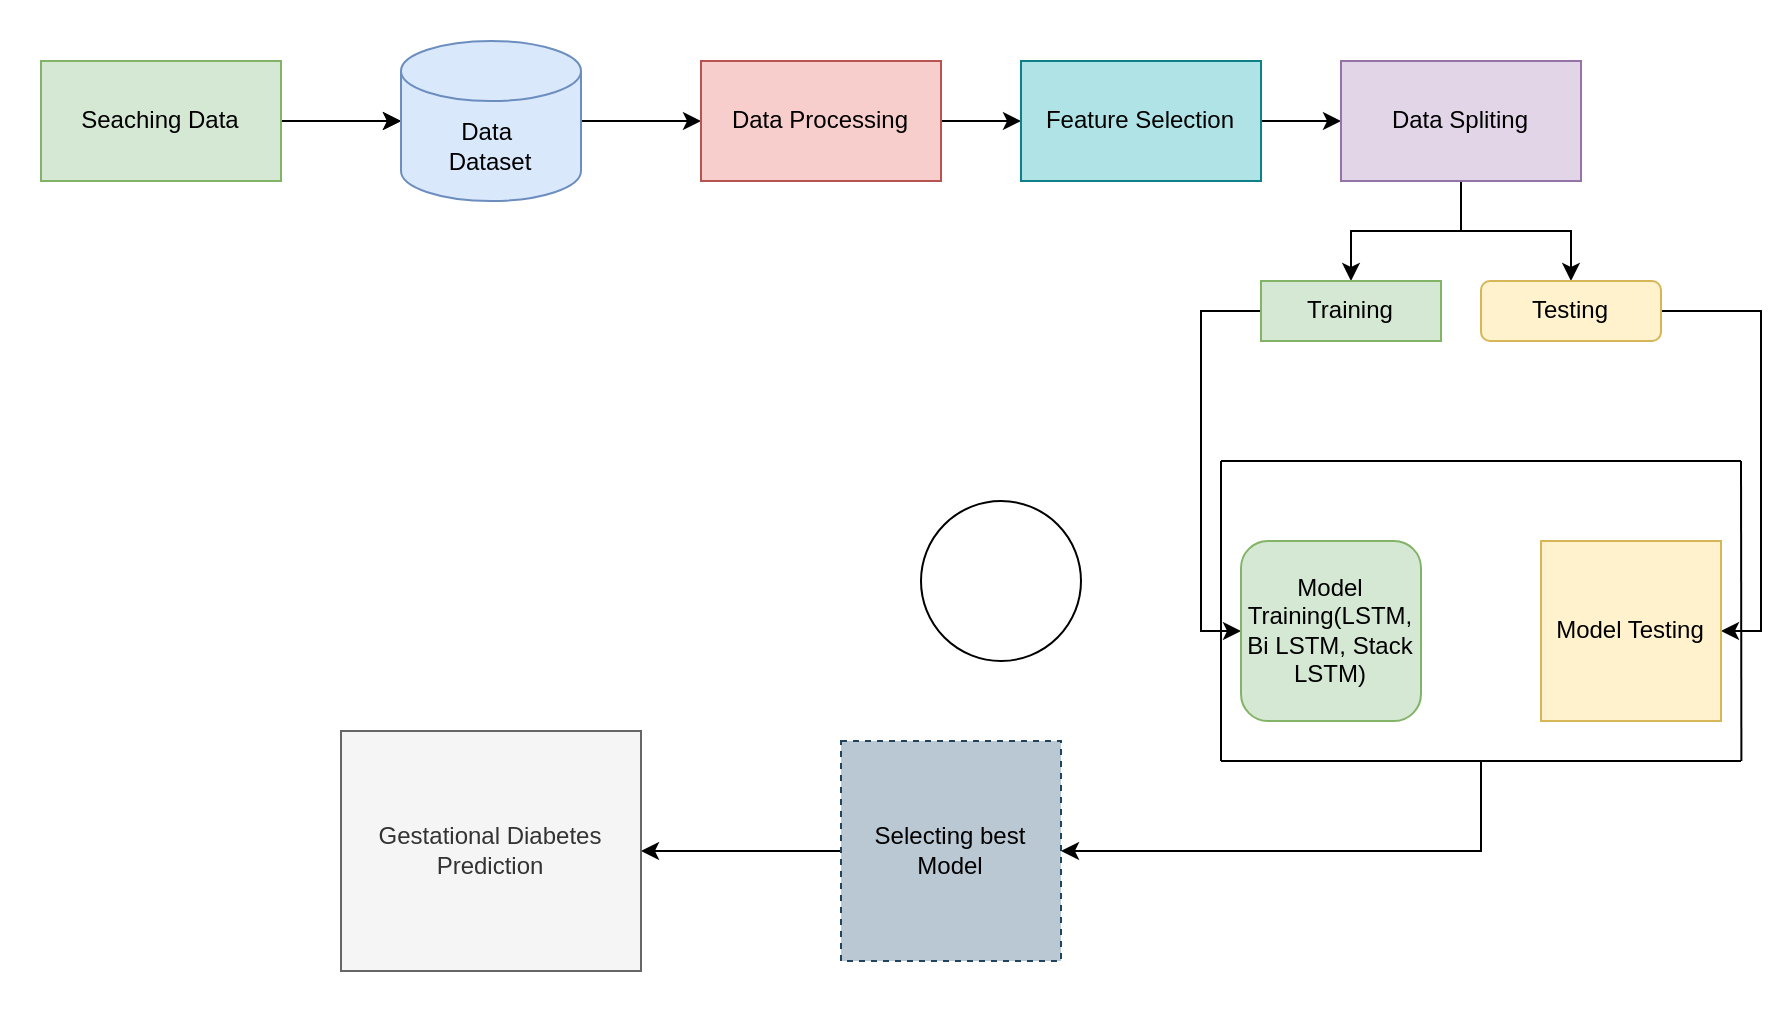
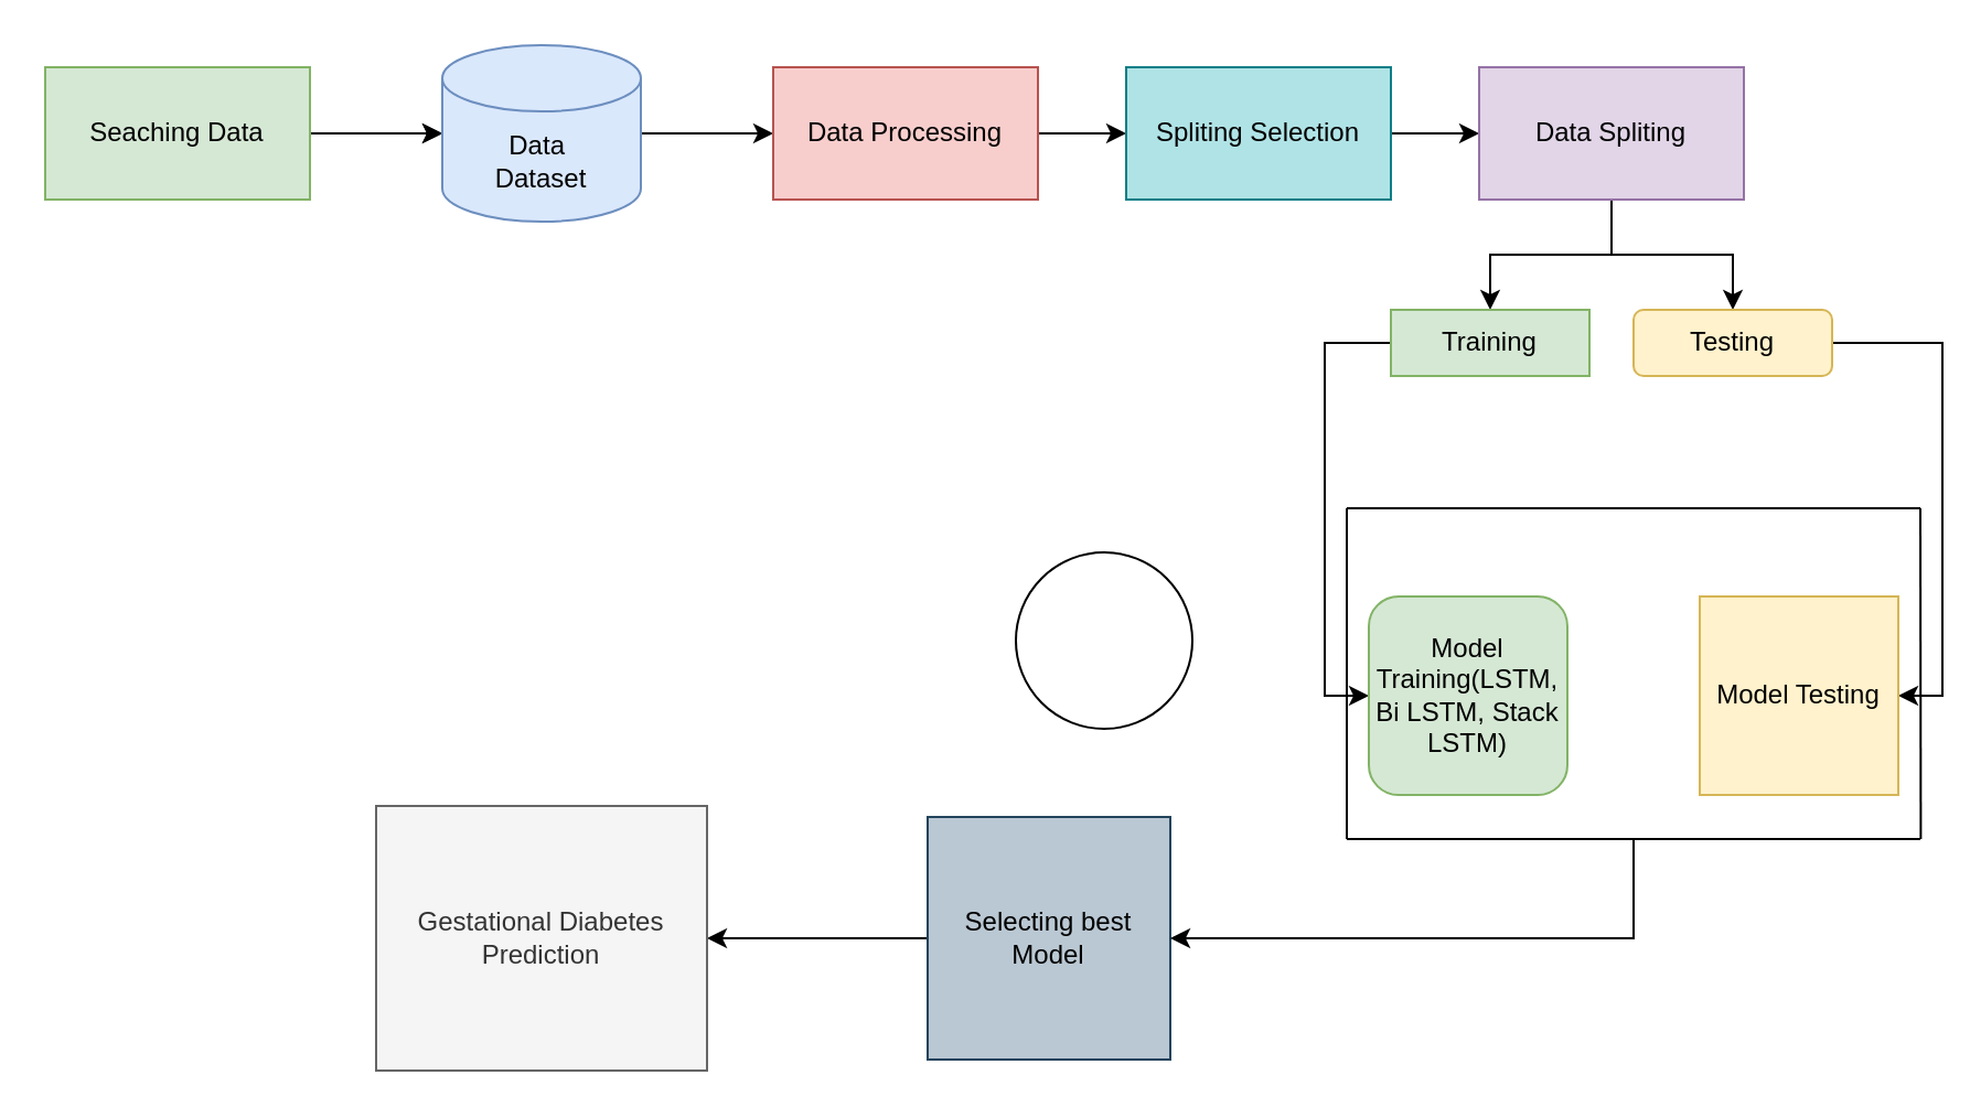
  <mxCell id="0" />
  <mxCell id="1" parent="0" />
  <mxCell id="2" value="" style="edgeStyle=orthogonalEdgeStyle;rounded=0;orthogonalLoop=1;jettySize=auto;html=1;" edge="1" parent="1" source="4" target="6"><mxGeometry relative="1" as="geometry" /></mxCell>
  <mxCell id="3" value="" style="edgeStyle=orthogonalEdgeStyle;rounded=0;orthogonalLoop=1;jettySize=auto;html=1;" edge="1" parent="1" source="4" target="6"><mxGeometry relative="1" as="geometry" /></mxCell>
  <mxCell id="4" value="Seaching Data" style="rounded=0;whiteSpace=wrap;html=1;fillColor=#d5e8d4;strokeColor=#82b366;" vertex="1" parent="1"><mxGeometry x="20" y="30" width="120" height="60" as="geometry" /></mxCell>
  <mxCell id="5" value="" style="edgeStyle=orthogonalEdgeStyle;rounded=0;orthogonalLoop=1;jettySize=auto;html=1;" edge="1" parent="1" source="6" target="8"><mxGeometry relative="1" as="geometry" /></mxCell>
  <mxCell id="6" value="Data&amp;nbsp;&lt;div&gt;Dataset&lt;/div&gt;" style="shape=cylinder3;whiteSpace=wrap;html=1;boundedLbl=1;backgroundOutline=1;size=15;fillColor=#dae8fc;strokeColor=#6c8ebf;" vertex="1" parent="1"><mxGeometry x="200" y="20" width="90" height="80" as="geometry" /></mxCell>
  <mxCell id="7" value="" style="edgeStyle=orthogonalEdgeStyle;rounded=0;orthogonalLoop=1;jettySize=auto;html=1;" edge="1" parent="1" source="8" target="10"><mxGeometry relative="1" as="geometry" /></mxCell>
  <mxCell id="8" value="Data Processing" style="rounded=0;whiteSpace=wrap;html=1;fillColor=#f8cecc;strokeColor=#b85450;" vertex="1" parent="1"><mxGeometry x="350" y="30" width="120" height="60" as="geometry" /></mxCell>
  <mxCell id="9" value="" style="edgeStyle=orthogonalEdgeStyle;rounded=0;orthogonalLoop=1;jettySize=auto;html=1;" edge="1" parent="1" source="10" target="13"><mxGeometry relative="1" as="geometry" /></mxCell>
- <mxCell id="10" value="Feature Selection" style="rounded=0;whiteSpace=wrap;html=1;fillColor=#b0e3e6;strokeColor=#0e8088;" vertex="1" parent="1"><mxGeometry x="510" y="30" width="120" height="60" as="geometry" /></mxCell>
+ <mxCell id="10" value="Spliting Selection" style="rounded=0;whiteSpace=wrap;html=1;fillColor=#b0e3e6;strokeColor=#0e8088;" vertex="1" parent="1"><mxGeometry x="510" y="30" width="120" height="60" as="geometry" /></mxCell>
  <mxCell id="11" style="edgeStyle=orthogonalEdgeStyle;rounded=0;orthogonalLoop=1;jettySize=auto;html=1;entryX=0.5;entryY=0;entryDx=0;entryDy=0;" edge="1" parent="1" source="13" target="17"><mxGeometry relative="1" as="geometry" /></mxCell>
  <mxCell id="12" style="edgeStyle=orthogonalEdgeStyle;rounded=0;orthogonalLoop=1;jettySize=auto;html=1;entryX=0.5;entryY=0;entryDx=0;entryDy=0;" edge="1" parent="1" source="13" target="15"><mxGeometry relative="1" as="geometry" /></mxCell>
  <mxCell id="13" value="Data Spliting" style="rounded=0;whiteSpace=wrap;html=1;fillColor=#e1d5e7;strokeColor=#9673a6;" vertex="1" parent="1"><mxGeometry x="670" y="30" width="120" height="60" as="geometry" /></mxCell>
  <mxCell id="14" style="edgeStyle=orthogonalEdgeStyle;rounded=0;orthogonalLoop=1;jettySize=auto;html=1;entryX=0;entryY=0.5;entryDx=0;entryDy=0;exitX=0;exitY=0.5;exitDx=0;exitDy=0;" edge="1" parent="1" source="15" target="21"><mxGeometry relative="1" as="geometry" /></mxCell>
  <mxCell id="15" value="Training" style="whiteSpace=wrap;html=1;fillColor=#d5e8d4;strokeColor=#82b366;rounded=0;" vertex="1" parent="1"><mxGeometry x="630" y="140" width="90" height="30" as="geometry" /></mxCell>
  <mxCell id="16" style="edgeStyle=orthogonalEdgeStyle;rounded=0;orthogonalLoop=1;jettySize=auto;html=1;entryX=1;entryY=0.5;entryDx=0;entryDy=0;exitX=1;exitY=0.5;exitDx=0;exitDy=0;" edge="1" parent="1" source="17" target="22"><mxGeometry relative="1" as="geometry" /></mxCell>
  <mxCell id="17" value="Testing" style="rounded=1;whiteSpace=wrap;html=1;fillColor=#fff2cc;strokeColor=#d6b656;" vertex="1" parent="1"><mxGeometry x="740" y="140" width="90" height="30" as="geometry" /></mxCell>
  <mxCell id="18" style="edgeStyle=orthogonalEdgeStyle;rounded=0;orthogonalLoop=1;jettySize=auto;html=1;" edge="1" parent="1" source="19"><mxGeometry relative="1" as="geometry"><mxPoint x="320" y="425" as="targetPoint" /></mxGeometry></mxCell>
- <mxCell id="19" value="Selecting best Model" style="whiteSpace=wrap;html=1;aspect=fixed;fillColor=#bac8d3;strokeColor=#23445d;dashed=1;" vertex="1" parent="1"><mxGeometry x="420" y="370" width="110" height="110" as="geometry" /></mxCell>
+ <mxCell id="19" value="Selecting best Model" style="whiteSpace=wrap;html=1;aspect=fixed;fillColor=#bac8d3;strokeColor=#23445d;" vertex="1" parent="1"><mxGeometry x="420" y="370" width="110" height="110" as="geometry" /></mxCell>
  <mxCell id="20" value="Gestational Diabetes Prediction" style="rounded=0;whiteSpace=wrap;html=1;fillColor=#f5f5f5;fontColor=#333333;strokeColor=#666666;" vertex="1" parent="1"><mxGeometry x="170" y="365" width="150" height="120" as="geometry" /></mxCell>
  <mxCell id="21" value="Model Training(LSTM, Bi LSTM, Stack LSTM)" style="whiteSpace=wrap;html=1;aspect=fixed;fillColor=#d5e8d4;strokeColor=#82b366;rounded=1;" vertex="1" parent="1"><mxGeometry x="620" y="270" width="90" height="90" as="geometry" /></mxCell>
  <mxCell id="22" value="Model Testing" style="whiteSpace=wrap;html=1;aspect=fixed;fillColor=#fff2cc;strokeColor=#d6b656;" vertex="1" parent="1"><mxGeometry x="770" y="270" width="90" height="90" as="geometry" /></mxCell>
  <mxCell id="23" value="" style="endArrow=none;html=1;rounded=0;" edge="1" parent="1"><mxGeometry width="50" height="50" relative="1" as="geometry"><mxPoint x="870" y="230" as="sourcePoint" /><mxPoint x="610" y="230" as="targetPoint" /></mxGeometry></mxCell>
  <mxCell id="24" value="" style="endArrow=none;html=1;rounded=0;" edge="1" parent="1"><mxGeometry width="50" height="50" relative="1" as="geometry"><mxPoint x="610" y="380" as="sourcePoint" /><mxPoint x="610" y="230" as="targetPoint" /></mxGeometry></mxCell>
  <mxCell id="25" value="" style="endArrow=none;html=1;rounded=0;" edge="1" parent="1"><mxGeometry width="50" height="50" relative="1" as="geometry"><mxPoint x="870.2" y="380" as="sourcePoint" /><mxPoint x="870" y="230" as="targetPoint" /></mxGeometry></mxCell>
  <mxCell id="26" value="" style="endArrow=none;html=1;rounded=0;flowAnimation=0;" edge="1" parent="1"><mxGeometry width="50" height="50" relative="1" as="geometry"><mxPoint x="610" y="380" as="sourcePoint" /><mxPoint x="870" y="380" as="targetPoint" /><Array as="points"><mxPoint x="740" y="380" /></Array></mxGeometry></mxCell>
  <mxCell id="27" value="" style="endArrow=classic;html=1;rounded=0;entryX=1;entryY=0.5;entryDx=0;entryDy=0;" edge="1" parent="1" target="19"><mxGeometry width="50" height="50" relative="1" as="geometry"><mxPoint x="740" y="380" as="sourcePoint" /><mxPoint x="520" y="270" as="targetPoint" /><Array as="points"><mxPoint x="740" y="425" /></Array></mxGeometry></mxCell>
  <mxCell id="28" value="" style="ellipse;whiteSpace=wrap;html=1;" vertex="1" parent="1"><mxGeometry x="460" y="250" width="80" height="80" as="geometry" /></mxCell>
